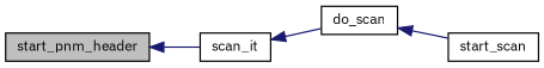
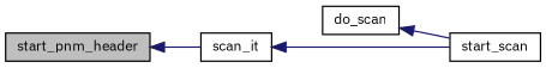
  digraph {
    fontname="IBM Plex Sans"
    rankdir=LR
    node [color=black fillcolor=white fontname="IBM Plex Sans" fontsize=10 shape=record style=filled]
    edge [color=midnightblue dir=back fontname="IBM Plex Sans" fontsize=10 labelfontname=Helvetica labelfontsize=10 style=solid]
    n1 [fillcolor=grey75 fontcolor=black height=0.2 label=start_pnm_header width=0.4]
    n2 [height=0.2 label=scan_it width=0.4]
    n3 [height=0.2 label=do_scan width=0.4]
    n4 [height=0.2 label=start_scan width=0.4]
    n1 -> n2
-   n2 -> n3
+   n2 -> n4
    n3 -> n4
  }
